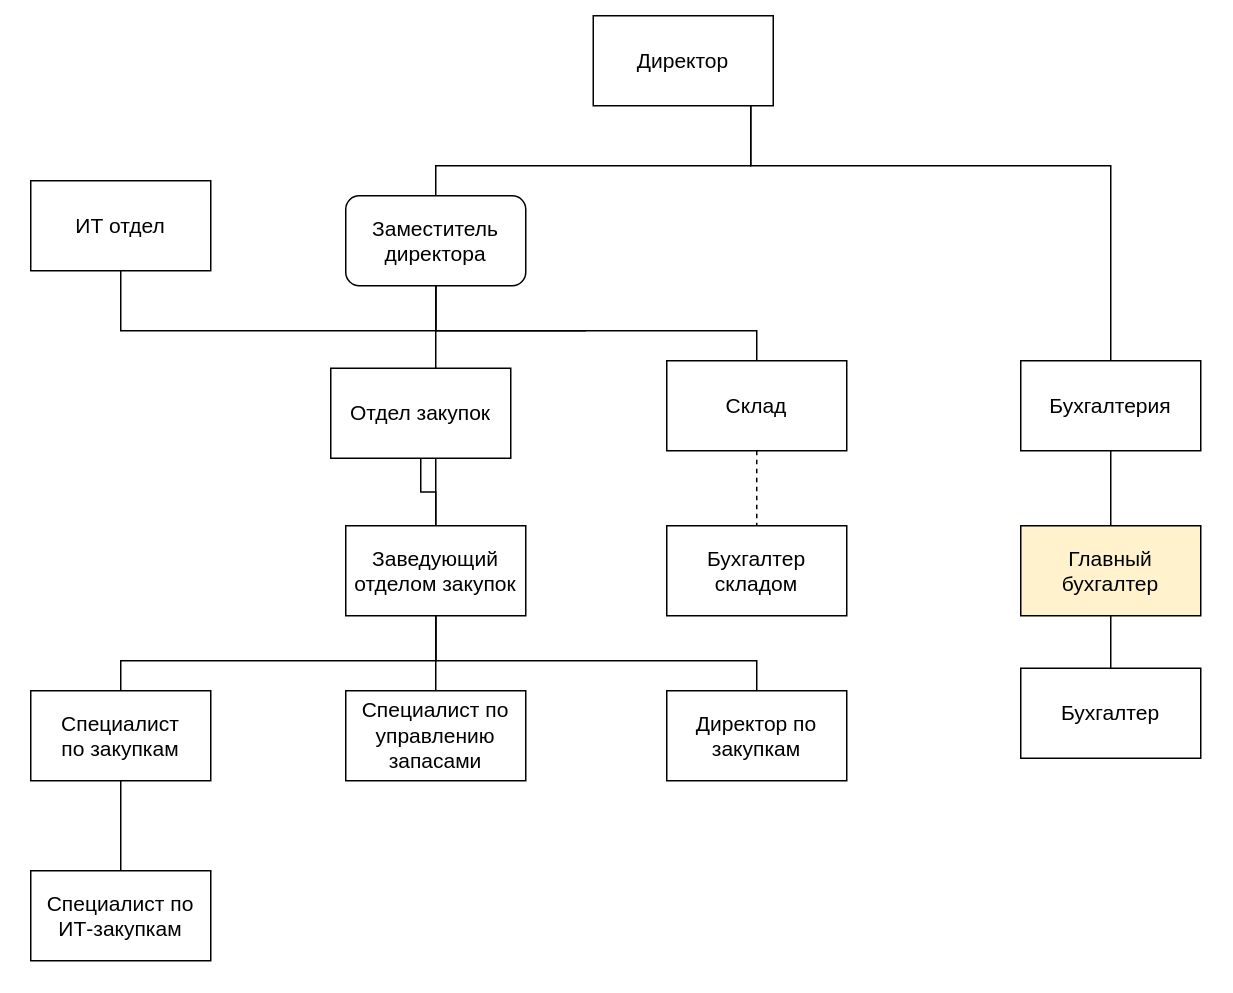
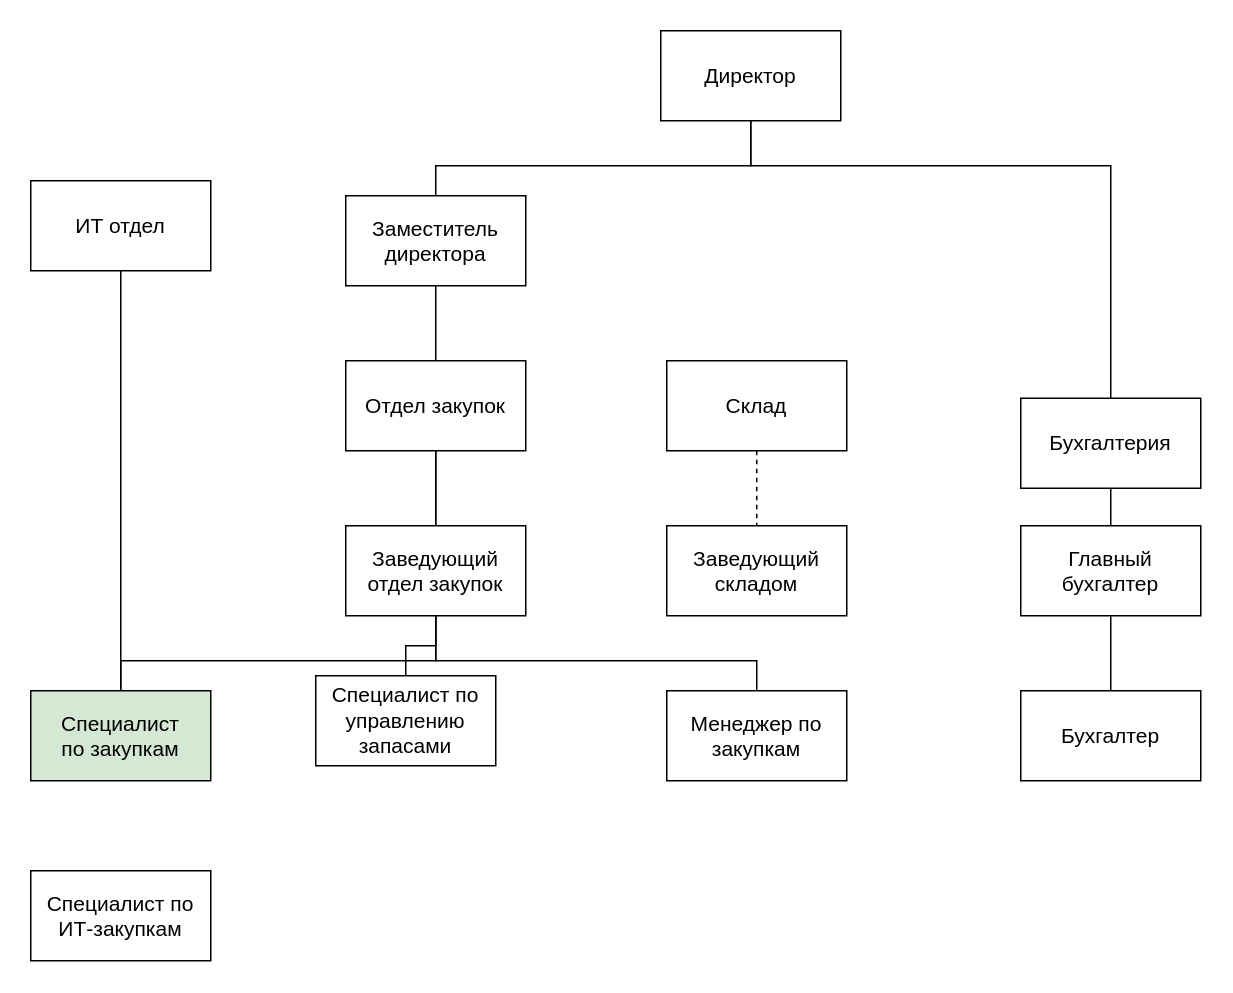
  <mxCell id="0" />
  <mxCell id="1" parent="0" />
  <mxCell id="2" style="edgeStyle=orthogonalEdgeStyle;rounded=0;orthogonalLoop=1;jettySize=auto;html=1;fontSize=14;endArrow=none;endFill=0;" edge="1" parent="1" source="4" target="11"><mxGeometry relative="1" as="geometry"><Array as="points"><mxPoint x="500" y="110" /><mxPoint x="290" y="110" /></Array></mxGeometry></mxCell>
  <mxCell id="3" style="edgeStyle=orthogonalEdgeStyle;rounded=0;orthogonalLoop=1;jettySize=auto;html=1;fontSize=14;endArrow=none;endFill=0;" edge="1" parent="1" source="4" target="7"><mxGeometry relative="1" as="geometry"><Array as="points"><mxPoint x="500" y="110" /><mxPoint x="740" y="110" /></Array></mxGeometry></mxCell>
- <mxCell id="4" value="Директор" style="rounded=0;whiteSpace=wrap;html=1;fontSize=14;" vertex="1" parent="1"><mxGeometry x="395" y="10" width="120" height="60" as="geometry" /></mxCell>
+ <mxCell id="4" value="Директор" style="rounded=0;whiteSpace=wrap;html=1;fontSize=14;" vertex="1" parent="1"><mxGeometry x="440" y="20" width="120" height="60" as="geometry" /></mxCell>
  <mxCell id="5" value="ИТ отдел" style="rounded=0;whiteSpace=wrap;html=1;fontSize=14;" vertex="1" parent="1"><mxGeometry x="20" y="120" width="120" height="60" as="geometry" /></mxCell>
  <mxCell id="6" style="edgeStyle=orthogonalEdgeStyle;rounded=0;orthogonalLoop=1;jettySize=auto;html=1;fontSize=14;endArrow=none;endFill=0;" edge="1" parent="1" source="7" target="16"><mxGeometry relative="1" as="geometry" /></mxCell>
- <mxCell id="7" value="Бухгалтерия" style="rounded=0;whiteSpace=wrap;html=1;fontSize=14;" vertex="1" parent="1"><mxGeometry x="680" y="240" width="120" height="60" as="geometry" /></mxCell>
- <mxCell id="8" style="edgeStyle=orthogonalEdgeStyle;rounded=0;orthogonalLoop=1;jettySize=auto;html=1;fontSize=14;endArrow=none;endFill=0;" edge="1" parent="1" source="11" target="13"><mxGeometry relative="1" as="geometry"><Array as="points"><mxPoint x="290" y="220" /><mxPoint x="504" y="220" /></Array></mxGeometry></mxCell>
- <mxCell id="9" style="edgeStyle=orthogonalEdgeStyle;rounded=0;orthogonalLoop=1;jettySize=auto;html=1;fontSize=14;endArrow=none;endFill=0;" edge="1" parent="1" source="11" target="5"><mxGeometry relative="1" as="geometry"><Array as="points"><mxPoint x="390" y="220" /><mxPoint x="210" y="220" /></Array></mxGeometry></mxCell>
+ <mxCell id="7" value="Бухгалтерия" style="rounded=0;whiteSpace=wrap;html=1;fontSize=14;" vertex="1" parent="1"><mxGeometry x="680" y="265" width="120" height="60" as="geometry" /></mxCell>
  <mxCell id="10" style="edgeStyle=orthogonalEdgeStyle;rounded=0;orthogonalLoop=1;jettySize=auto;html=1;fontSize=14;endArrow=none;endFill=0;" edge="1" parent="1" source="11" target="19"><mxGeometry relative="1" as="geometry"><Array as="points"><mxPoint x="290" y="200" /><mxPoint x="290" y="200" /></Array></mxGeometry></mxCell>
- <mxCell id="11" value="Заместитель директора" style="whiteSpace=wrap;html=1;fontSize=14;rounded=1;" vertex="1" parent="1"><mxGeometry x="230" y="130" width="120" height="60" as="geometry" /></mxCell>
+ <mxCell id="11" value="Заместитель директора" style="rounded=0;whiteSpace=wrap;html=1;fontSize=14;" vertex="1" parent="1"><mxGeometry x="230" y="130" width="120" height="60" as="geometry" /></mxCell>
  <mxCell id="12" style="edgeStyle=orthogonalEdgeStyle;rounded=0;orthogonalLoop=1;jettySize=auto;html=1;fontSize=14;endArrow=none;endFill=0;dashed=1;" edge="1" parent="1" source="13" target="14"><mxGeometry relative="1" as="geometry" /></mxCell>
  <mxCell id="13" value="Склад" style="rounded=0;whiteSpace=wrap;html=1;fontSize=14;" vertex="1" parent="1"><mxGeometry x="444" y="240" width="120" height="60" as="geometry" /></mxCell>
- <mxCell id="14" value="Бухгалтер складом" style="rounded=0;whiteSpace=wrap;html=1;fontSize=14;" vertex="1" parent="1"><mxGeometry x="444" y="350" width="120" height="60" as="geometry" /></mxCell>
+ <mxCell id="14" value="Заведующий складом" style="rounded=0;whiteSpace=wrap;html=1;fontSize=14;" vertex="1" parent="1"><mxGeometry x="444" y="350" width="120" height="60" as="geometry" /></mxCell>
  <mxCell id="15" style="edgeStyle=orthogonalEdgeStyle;rounded=0;orthogonalLoop=1;jettySize=auto;html=1;fontSize=14;endArrow=none;endFill=0;" edge="1" parent="1" source="16" target="17"><mxGeometry relative="1" as="geometry" /></mxCell>
- <mxCell id="16" value="Главный бухгалтер" style="rounded=0;whiteSpace=wrap;html=1;fontSize=14;fillColor=#fff2cc;" vertex="1" parent="1"><mxGeometry x="680" y="350" width="120" height="60" as="geometry" /></mxCell>
- <mxCell id="17" value="Бухгалтер" style="rounded=0;whiteSpace=wrap;html=1;fontSize=14;" vertex="1" parent="1"><mxGeometry x="680" y="445" width="120" height="60" as="geometry" /></mxCell>
+ <mxCell id="16" value="Главный бухгалтер" style="rounded=0;whiteSpace=wrap;html=1;fontSize=14;" vertex="1" parent="1"><mxGeometry x="680" y="350" width="120" height="60" as="geometry" /></mxCell>
+ <mxCell id="17" value="Бухгалтер" style="rounded=0;whiteSpace=wrap;html=1;fontSize=14;" vertex="1" parent="1"><mxGeometry x="680" y="460" width="120" height="60" as="geometry" /></mxCell>
  <mxCell id="18" style="edgeStyle=orthogonalEdgeStyle;rounded=0;orthogonalLoop=1;jettySize=auto;html=1;fontSize=14;endArrow=none;endFill=0;" edge="1" parent="1" source="19"><mxGeometry relative="1" as="geometry"><mxPoint x="310" y="370" as="targetPoint" /><Array as="points"><mxPoint x="290" y="380" /><mxPoint x="310" y="380" /></Array></mxGeometry></mxCell>
- <mxCell id="19" value="Отдел закупок" style="rounded=0;whiteSpace=wrap;html=1;fontSize=14;" vertex="1" parent="1"><mxGeometry x="220" y="245" width="120" height="60" as="geometry" /></mxCell>
- <mxCell id="20" value="Директор по закупкам" style="rounded=0;whiteSpace=wrap;html=1;fontSize=14;" vertex="1" parent="1"><mxGeometry x="444" y="460" width="120" height="60" as="geometry" /></mxCell>
+ <mxCell id="19" value="Отдел закупок" style="rounded=0;whiteSpace=wrap;html=1;fontSize=14;" vertex="1" parent="1"><mxGeometry x="230" y="240" width="120" height="60" as="geometry" /></mxCell>
+ <mxCell id="20" value="Менеджер по закупкам" style="rounded=0;whiteSpace=wrap;html=1;fontSize=14;" vertex="1" parent="1"><mxGeometry x="444" y="460" width="120" height="60" as="geometry" /></mxCell>
  <mxCell id="21" value="" style="edgeStyle=orthogonalEdgeStyle;rounded=0;orthogonalLoop=1;jettySize=auto;html=1;fontSize=14;endArrow=none;endFill=0;" edge="1" parent="1" source="19" target="25"><mxGeometry relative="1" as="geometry"><mxPoint x="230" y="270" as="sourcePoint" /><mxPoint x="320" y="450" as="targetPoint" /><Array as="points" /></mxGeometry></mxCell>
  <mxCell id="22" style="edgeStyle=orthogonalEdgeStyle;rounded=0;orthogonalLoop=1;jettySize=auto;html=1;fontSize=14;endArrow=none;endFill=0;" edge="1" parent="1" source="25" target="20"><mxGeometry relative="1" as="geometry"><Array as="points"><mxPoint x="290" y="440" /><mxPoint x="504" y="440" /></Array></mxGeometry></mxCell>
  <mxCell id="23" style="edgeStyle=orthogonalEdgeStyle;rounded=0;orthogonalLoop=1;jettySize=auto;html=1;fontSize=14;endArrow=none;endFill=0;" edge="1" parent="1" source="25" target="27"><mxGeometry relative="1" as="geometry"><Array as="points"><mxPoint x="290" y="440" /><mxPoint x="80" y="440" /></Array></mxGeometry></mxCell>
  <mxCell id="24" style="edgeStyle=orthogonalEdgeStyle;rounded=0;orthogonalLoop=1;jettySize=auto;html=1;fontSize=14;endArrow=none;endFill=0;" edge="1" parent="1" source="25" target="29"><mxGeometry relative="1" as="geometry" /></mxCell>
- <mxCell id="25" value="Заведующий отделом закупок" style="rounded=0;whiteSpace=wrap;html=1;fontSize=14;" vertex="1" parent="1"><mxGeometry x="230" y="350" width="120" height="60" as="geometry" /></mxCell>
- <mxCell id="26" style="edgeStyle=orthogonalEdgeStyle;rounded=0;orthogonalLoop=1;jettySize=auto;html=1;fontSize=14;endArrow=none;endFill=0;" edge="1" parent="1" source="27" target="28"><mxGeometry relative="1" as="geometry" /></mxCell>
- <mxCell id="27" value="&lt;div&gt;Специалист&lt;/div&gt;&lt;div&gt;по закупкам&lt;br&gt;&lt;/div&gt;" style="rounded=0;whiteSpace=wrap;html=1;fontSize=14;" vertex="1" parent="1"><mxGeometry x="20" y="460" width="120" height="60" as="geometry" /></mxCell>
+ <mxCell id="25" value="Заведующий отдел закупок" style="rounded=0;whiteSpace=wrap;html=1;fontSize=14;" vertex="1" parent="1"><mxGeometry x="230" y="350" width="120" height="60" as="geometry" /></mxCell>
+ <mxCell id="26" style="edgeStyle=orthogonalEdgeStyle;rounded=0;orthogonalLoop=1;jettySize=auto;html=1;fontSize=14;endArrow=none;endFill=0;" edge="1" parent="1" source="27" target="5"><mxGeometry relative="1" as="geometry" /></mxCell>
+ <mxCell id="27" value="&lt;div&gt;Специалист&lt;/div&gt;&lt;div&gt;по закупкам&lt;br&gt;&lt;/div&gt;" style="rounded=0;whiteSpace=wrap;html=1;fontSize=14;fillColor=#d5e8d4;" vertex="1" parent="1"><mxGeometry x="20" y="460" width="120" height="60" as="geometry" /></mxCell>
  <mxCell id="28" value="&lt;font style=&quot;vertical-align: inherit;&quot;&gt;Специалист по ИТ-закупкам &lt;/font&gt;" style="rounded=0;whiteSpace=wrap;html=1;fontSize=14;" vertex="1" parent="1"><mxGeometry x="20" y="580" width="120" height="60" as="geometry" /></mxCell>
- <mxCell id="29" value="&lt;font style=&quot;vertical-align: inherit;&quot;&gt;Специалист по управлению запасами &lt;/font&gt;" style="rounded=0;whiteSpace=wrap;html=1;fontSize=14;" vertex="1" parent="1"><mxGeometry x="230" y="460" width="120" height="60" as="geometry" /></mxCell>
+ <mxCell id="29" value="&lt;font style=&quot;vertical-align: inherit;&quot;&gt;Специалист по управлению запасами &lt;/font&gt;" style="rounded=0;whiteSpace=wrap;html=1;fontSize=14;" vertex="1" parent="1"><mxGeometry x="210" y="450" width="120" height="60" as="geometry" /></mxCell>
